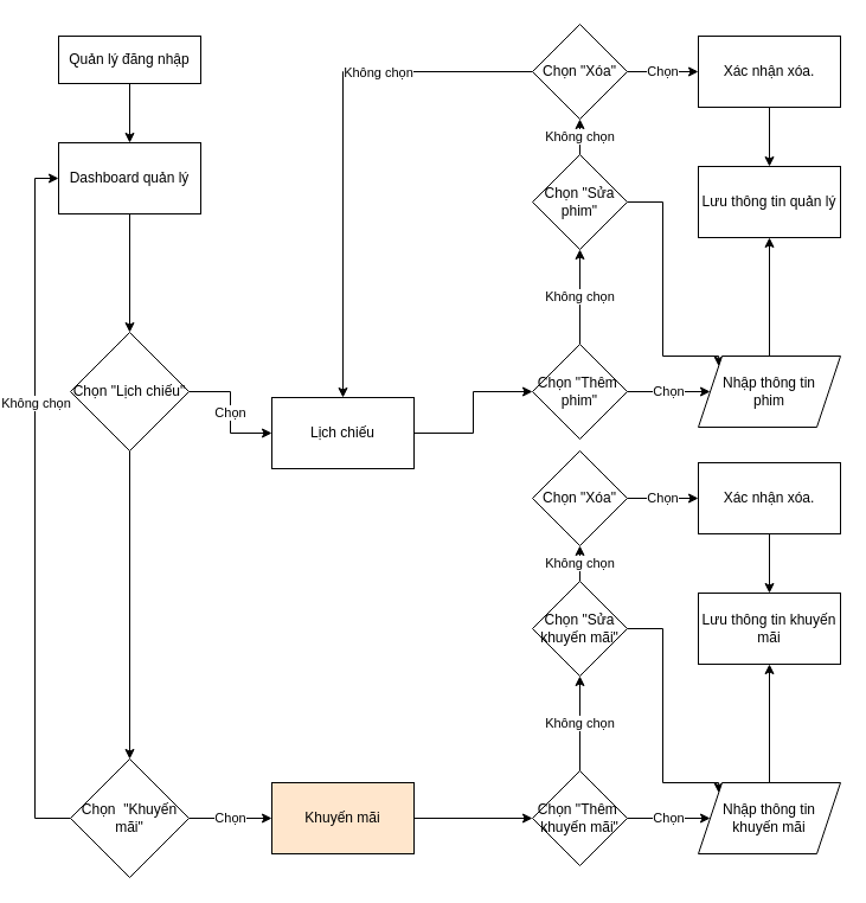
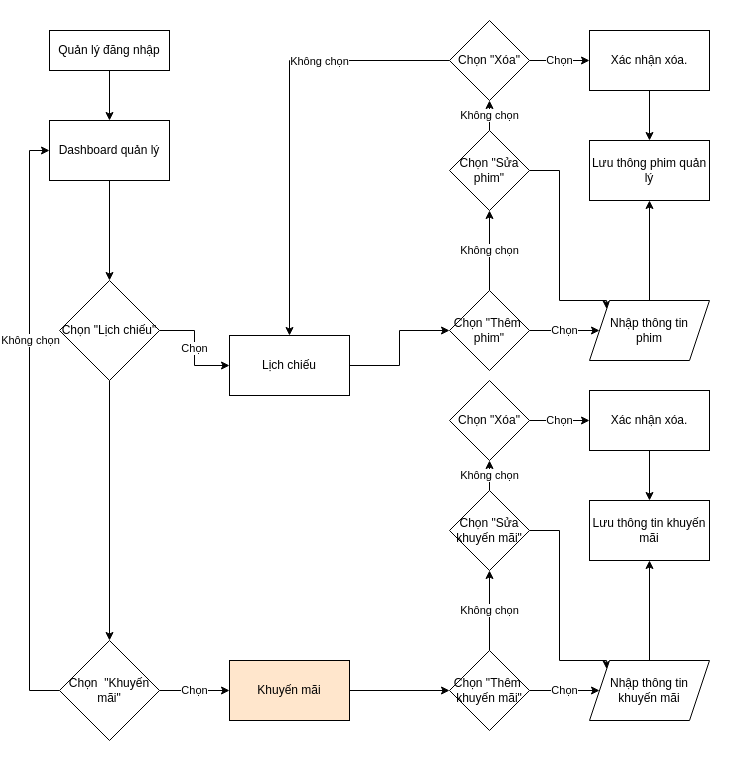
  <mxCell id="0" />
  <mxCell id="1" parent="0" />
  <mxCell id="2" style="edgeStyle=orthogonalEdgeStyle;rounded=0;orthogonalLoop=1;jettySize=auto;html=1;exitX=0.5;exitY=1;exitDx=0;exitDy=0;entryX=0.5;entryY=0;entryDx=0;entryDy=0;" parent="1" source="3" target="5" edge="1"><mxGeometry relative="1" as="geometry" /></mxCell>
  <mxCell id="3" value="Quản lý đăng nhập" style="rounded=0;whiteSpace=wrap;html=1;fontSize=12;glass=0;strokeWidth=1;shadow=0;" parent="1" vertex="1"><mxGeometry x="40" y="30" width="120" height="40" as="geometry" /></mxCell>
  <mxCell id="4" style="edgeStyle=orthogonalEdgeStyle;rounded=0;orthogonalLoop=1;jettySize=auto;html=1;entryX=0.5;entryY=0;entryDx=0;entryDy=0;" edge="1" parent="1" source="5" target="8"><mxGeometry relative="1" as="geometry" /></mxCell>
  <mxCell id="5" value="Dashboard quản lý" style="rounded=0;whiteSpace=wrap;html=1;" parent="1" vertex="1"><mxGeometry x="40" y="120" width="120" height="60" as="geometry" /></mxCell>
  <mxCell id="6" value="Chọn" style="edgeStyle=orthogonalEdgeStyle;rounded=0;orthogonalLoop=1;jettySize=auto;html=1;" parent="1" source="8" target="10" edge="1"><mxGeometry relative="1" as="geometry" /></mxCell>
  <mxCell id="7" value="" style="edgeStyle=orthogonalEdgeStyle;rounded=0;orthogonalLoop=1;jettySize=auto;html=1;" edge="1" parent="1" source="8" target="29"><mxGeometry relative="1" as="geometry" /></mxCell>
  <mxCell id="8" value="Chọn &quot;Lịch chiếu&quot;" style="rhombus;whiteSpace=wrap;html=1;" parent="1" vertex="1"><mxGeometry x="50" y="280" width="100" height="100" as="geometry" /></mxCell>
  <mxCell id="9" value="" style="edgeStyle=orthogonalEdgeStyle;rounded=0;orthogonalLoop=1;jettySize=auto;html=1;" parent="1" source="10" target="13" edge="1"><mxGeometry relative="1" as="geometry" /></mxCell>
  <mxCell id="10" value="Lịch chiếu" style="whiteSpace=wrap;html=1;" parent="1" vertex="1"><mxGeometry x="220" y="335" width="120" height="60" as="geometry" /></mxCell>
  <mxCell id="11" value="Không chọn" style="edgeStyle=orthogonalEdgeStyle;rounded=0;orthogonalLoop=1;jettySize=auto;html=1;" parent="1" source="13" target="16" edge="1"><mxGeometry relative="1" as="geometry" /></mxCell>
  <mxCell id="12" value="Chọn" style="edgeStyle=orthogonalEdgeStyle;rounded=0;orthogonalLoop=1;jettySize=auto;html=1;" parent="1" source="13" target="22" edge="1"><mxGeometry relative="1" as="geometry" /></mxCell>
  <mxCell id="13" value="Chọn &quot;Thêm&amp;nbsp; phim&quot;" style="rhombus;whiteSpace=wrap;html=1;" parent="1" vertex="1"><mxGeometry x="440" y="290" width="80" height="80" as="geometry" /></mxCell>
  <mxCell id="14" value="Không chọn" style="edgeStyle=orthogonalEdgeStyle;rounded=0;orthogonalLoop=1;jettySize=auto;html=1;" parent="1" source="16" target="20" edge="1"><mxGeometry relative="1" as="geometry" /></mxCell>
  <mxCell id="15" style="edgeStyle=orthogonalEdgeStyle;rounded=0;orthogonalLoop=1;jettySize=auto;html=1;entryX=0;entryY=0;entryDx=0;entryDy=0;" parent="1" source="16" target="22" edge="1"><mxGeometry relative="1" as="geometry"><Array as="points"><mxPoint x="550" y="170" /><mxPoint x="550" y="300" /><mxPoint x="597" y="300" /></Array></mxGeometry></mxCell>
  <mxCell id="16" value="Chọn &quot;Sửa phim&quot;" style="rhombus;whiteSpace=wrap;html=1;" parent="1" vertex="1"><mxGeometry x="440" y="130" width="80" height="80" as="geometry" /></mxCell>
  <mxCell id="17" value="Chọn" style="edgeStyle=orthogonalEdgeStyle;rounded=0;orthogonalLoop=1;jettySize=auto;html=1;" parent="1" source="20" target="25" edge="1"><mxGeometry relative="1" as="geometry" /></mxCell>
  <mxCell id="18" style="edgeStyle=orthogonalEdgeStyle;rounded=0;orthogonalLoop=1;jettySize=auto;html=1;entryX=0.5;entryY=0;entryDx=0;entryDy=0;" edge="1" parent="1" source="20" target="10"><mxGeometry relative="1" as="geometry" /></mxCell>
  <mxCell id="19" value="Không chọn" style="edgeLabel;html=1;align=center;verticalAlign=middle;resizable=0;points=[];" vertex="1" connectable="0" parent="18"><mxGeometry x="-0.4" relative="1" as="geometry"><mxPoint as="offset" /></mxGeometry></mxCell>
  <mxCell id="20" value="Chọn &quot;Xóa&quot;" style="rhombus;whiteSpace=wrap;html=1;" parent="1" vertex="1"><mxGeometry x="440" y="20" width="80" height="80" as="geometry" /></mxCell>
  <mxCell id="21" value="" style="edgeStyle=orthogonalEdgeStyle;rounded=0;orthogonalLoop=1;jettySize=auto;html=1;" parent="1" source="22" target="23" edge="1"><mxGeometry relative="1" as="geometry" /></mxCell>
  <mxCell id="22" value="Nhập thông tin &lt;br&gt;phim" style="shape=parallelogram;perimeter=parallelogramPerimeter;whiteSpace=wrap;html=1;fixedSize=1;" parent="1" vertex="1"><mxGeometry x="580" y="300" width="120" height="60" as="geometry" /></mxCell>
- <mxCell id="23" value="Lưu thông tin quản lý" style="whiteSpace=wrap;html=1;" parent="1" vertex="1"><mxGeometry x="580" y="140" width="120" height="60" as="geometry" /></mxCell>
+ <mxCell id="23" value="Lưu thông phim quản lý" style="whiteSpace=wrap;html=1;" parent="1" vertex="1"><mxGeometry x="580" y="140" width="120" height="60" as="geometry" /></mxCell>
  <mxCell id="24" value="" style="edgeStyle=orthogonalEdgeStyle;rounded=0;orthogonalLoop=1;jettySize=auto;html=1;" parent="1" source="25" target="23" edge="1"><mxGeometry relative="1" as="geometry" /></mxCell>
  <mxCell id="25" value="Xác nhận xóa." style="whiteSpace=wrap;html=1;" parent="1" vertex="1"><mxGeometry x="580" y="30" width="120" height="60" as="geometry" /></mxCell>
  <mxCell id="26" value="Chọn" style="edgeStyle=orthogonalEdgeStyle;rounded=0;orthogonalLoop=1;jettySize=auto;html=1;" edge="1" parent="1" source="29" target="31"><mxGeometry relative="1" as="geometry" /></mxCell>
  <mxCell id="27" style="edgeStyle=orthogonalEdgeStyle;rounded=0;orthogonalLoop=1;jettySize=auto;html=1;entryX=0;entryY=0.5;entryDx=0;entryDy=0;" edge="1" parent="1" source="29" target="5"><mxGeometry relative="1" as="geometry"><Array as="points"><mxPoint x="20" y="690" /><mxPoint x="20" y="150" /></Array></mxGeometry></mxCell>
  <mxCell id="28" value="Không chọn" style="edgeLabel;html=1;align=center;verticalAlign=middle;resizable=0;points=[];" vertex="1" connectable="0" parent="27"><mxGeometry x="0.29" relative="1" as="geometry"><mxPoint as="offset" /></mxGeometry></mxCell>
  <mxCell id="29" value="Chọn&amp;nbsp; &quot;Khuyến mãi&quot;" style="rhombus;whiteSpace=wrap;html=1;" vertex="1" parent="1"><mxGeometry x="50" y="640" width="100" height="100" as="geometry" /></mxCell>
  <mxCell id="30" value="" style="edgeStyle=orthogonalEdgeStyle;rounded=0;orthogonalLoop=1;jettySize=auto;html=1;" edge="1" parent="1" source="31" target="34"><mxGeometry relative="1" as="geometry" /></mxCell>
  <mxCell id="31" value="Khuyến mãi" style="whiteSpace=wrap;html=1;fillColor=#ffe6cc;" vertex="1" parent="1"><mxGeometry x="220" y="660" width="120" height="60" as="geometry" /></mxCell>
  <mxCell id="32" value="Không chọn" style="edgeStyle=orthogonalEdgeStyle;rounded=0;orthogonalLoop=1;jettySize=auto;html=1;" edge="1" parent="1" source="34" target="37"><mxGeometry relative="1" as="geometry" /></mxCell>
  <mxCell id="33" value="Chọn" style="edgeStyle=orthogonalEdgeStyle;rounded=0;orthogonalLoop=1;jettySize=auto;html=1;" edge="1" parent="1" source="34" target="41"><mxGeometry relative="1" as="geometry" /></mxCell>
  <mxCell id="34" value="Chọn &quot;Thêm&amp;nbsp; khuyến mãi&quot;" style="rhombus;whiteSpace=wrap;html=1;" vertex="1" parent="1"><mxGeometry x="440" y="650" width="80" height="80" as="geometry" /></mxCell>
  <mxCell id="35" value="Không chọn" style="edgeStyle=orthogonalEdgeStyle;rounded=0;orthogonalLoop=1;jettySize=auto;html=1;" edge="1" parent="1" source="37" target="39"><mxGeometry relative="1" as="geometry" /></mxCell>
  <mxCell id="36" style="edgeStyle=orthogonalEdgeStyle;rounded=0;orthogonalLoop=1;jettySize=auto;html=1;entryX=0;entryY=0;entryDx=0;entryDy=0;" edge="1" parent="1" source="37" target="41"><mxGeometry relative="1" as="geometry"><Array as="points"><mxPoint x="550" y="530" /><mxPoint x="550" y="660" /><mxPoint x="597" y="660" /></Array></mxGeometry></mxCell>
  <mxCell id="37" value="Chọn &quot;Sửa khuyến mãi&quot;" style="rhombus;whiteSpace=wrap;html=1;" vertex="1" parent="1"><mxGeometry x="440" y="490" width="80" height="80" as="geometry" /></mxCell>
  <mxCell id="38" value="Chọn" style="edgeStyle=orthogonalEdgeStyle;rounded=0;orthogonalLoop=1;jettySize=auto;html=1;" edge="1" parent="1" source="39" target="44"><mxGeometry relative="1" as="geometry" /></mxCell>
  <mxCell id="39" value="Chọn &quot;Xóa&quot;" style="rhombus;whiteSpace=wrap;html=1;" vertex="1" parent="1"><mxGeometry x="440" y="380" width="80" height="80" as="geometry" /></mxCell>
  <mxCell id="40" value="" style="edgeStyle=orthogonalEdgeStyle;rounded=0;orthogonalLoop=1;jettySize=auto;html=1;" edge="1" parent="1" source="41" target="42"><mxGeometry relative="1" as="geometry" /></mxCell>
  <mxCell id="41" value="Nhập thông tin &lt;br&gt;khuyến mãi" style="shape=parallelogram;perimeter=parallelogramPerimeter;whiteSpace=wrap;html=1;fixedSize=1;" vertex="1" parent="1"><mxGeometry x="580" y="660" width="120" height="60" as="geometry" /></mxCell>
  <mxCell id="42" value="Lưu thông tin khuyến mãi" style="whiteSpace=wrap;html=1;" vertex="1" parent="1"><mxGeometry x="580" y="500" width="120" height="60" as="geometry" /></mxCell>
  <mxCell id="43" value="" style="edgeStyle=orthogonalEdgeStyle;rounded=0;orthogonalLoop=1;jettySize=auto;html=1;" edge="1" parent="1" source="44" target="42"><mxGeometry relative="1" as="geometry" /></mxCell>
  <mxCell id="44" value="Xác nhận xóa." style="whiteSpace=wrap;html=1;" vertex="1" parent="1"><mxGeometry x="580" y="390" width="120" height="60" as="geometry" /></mxCell>
